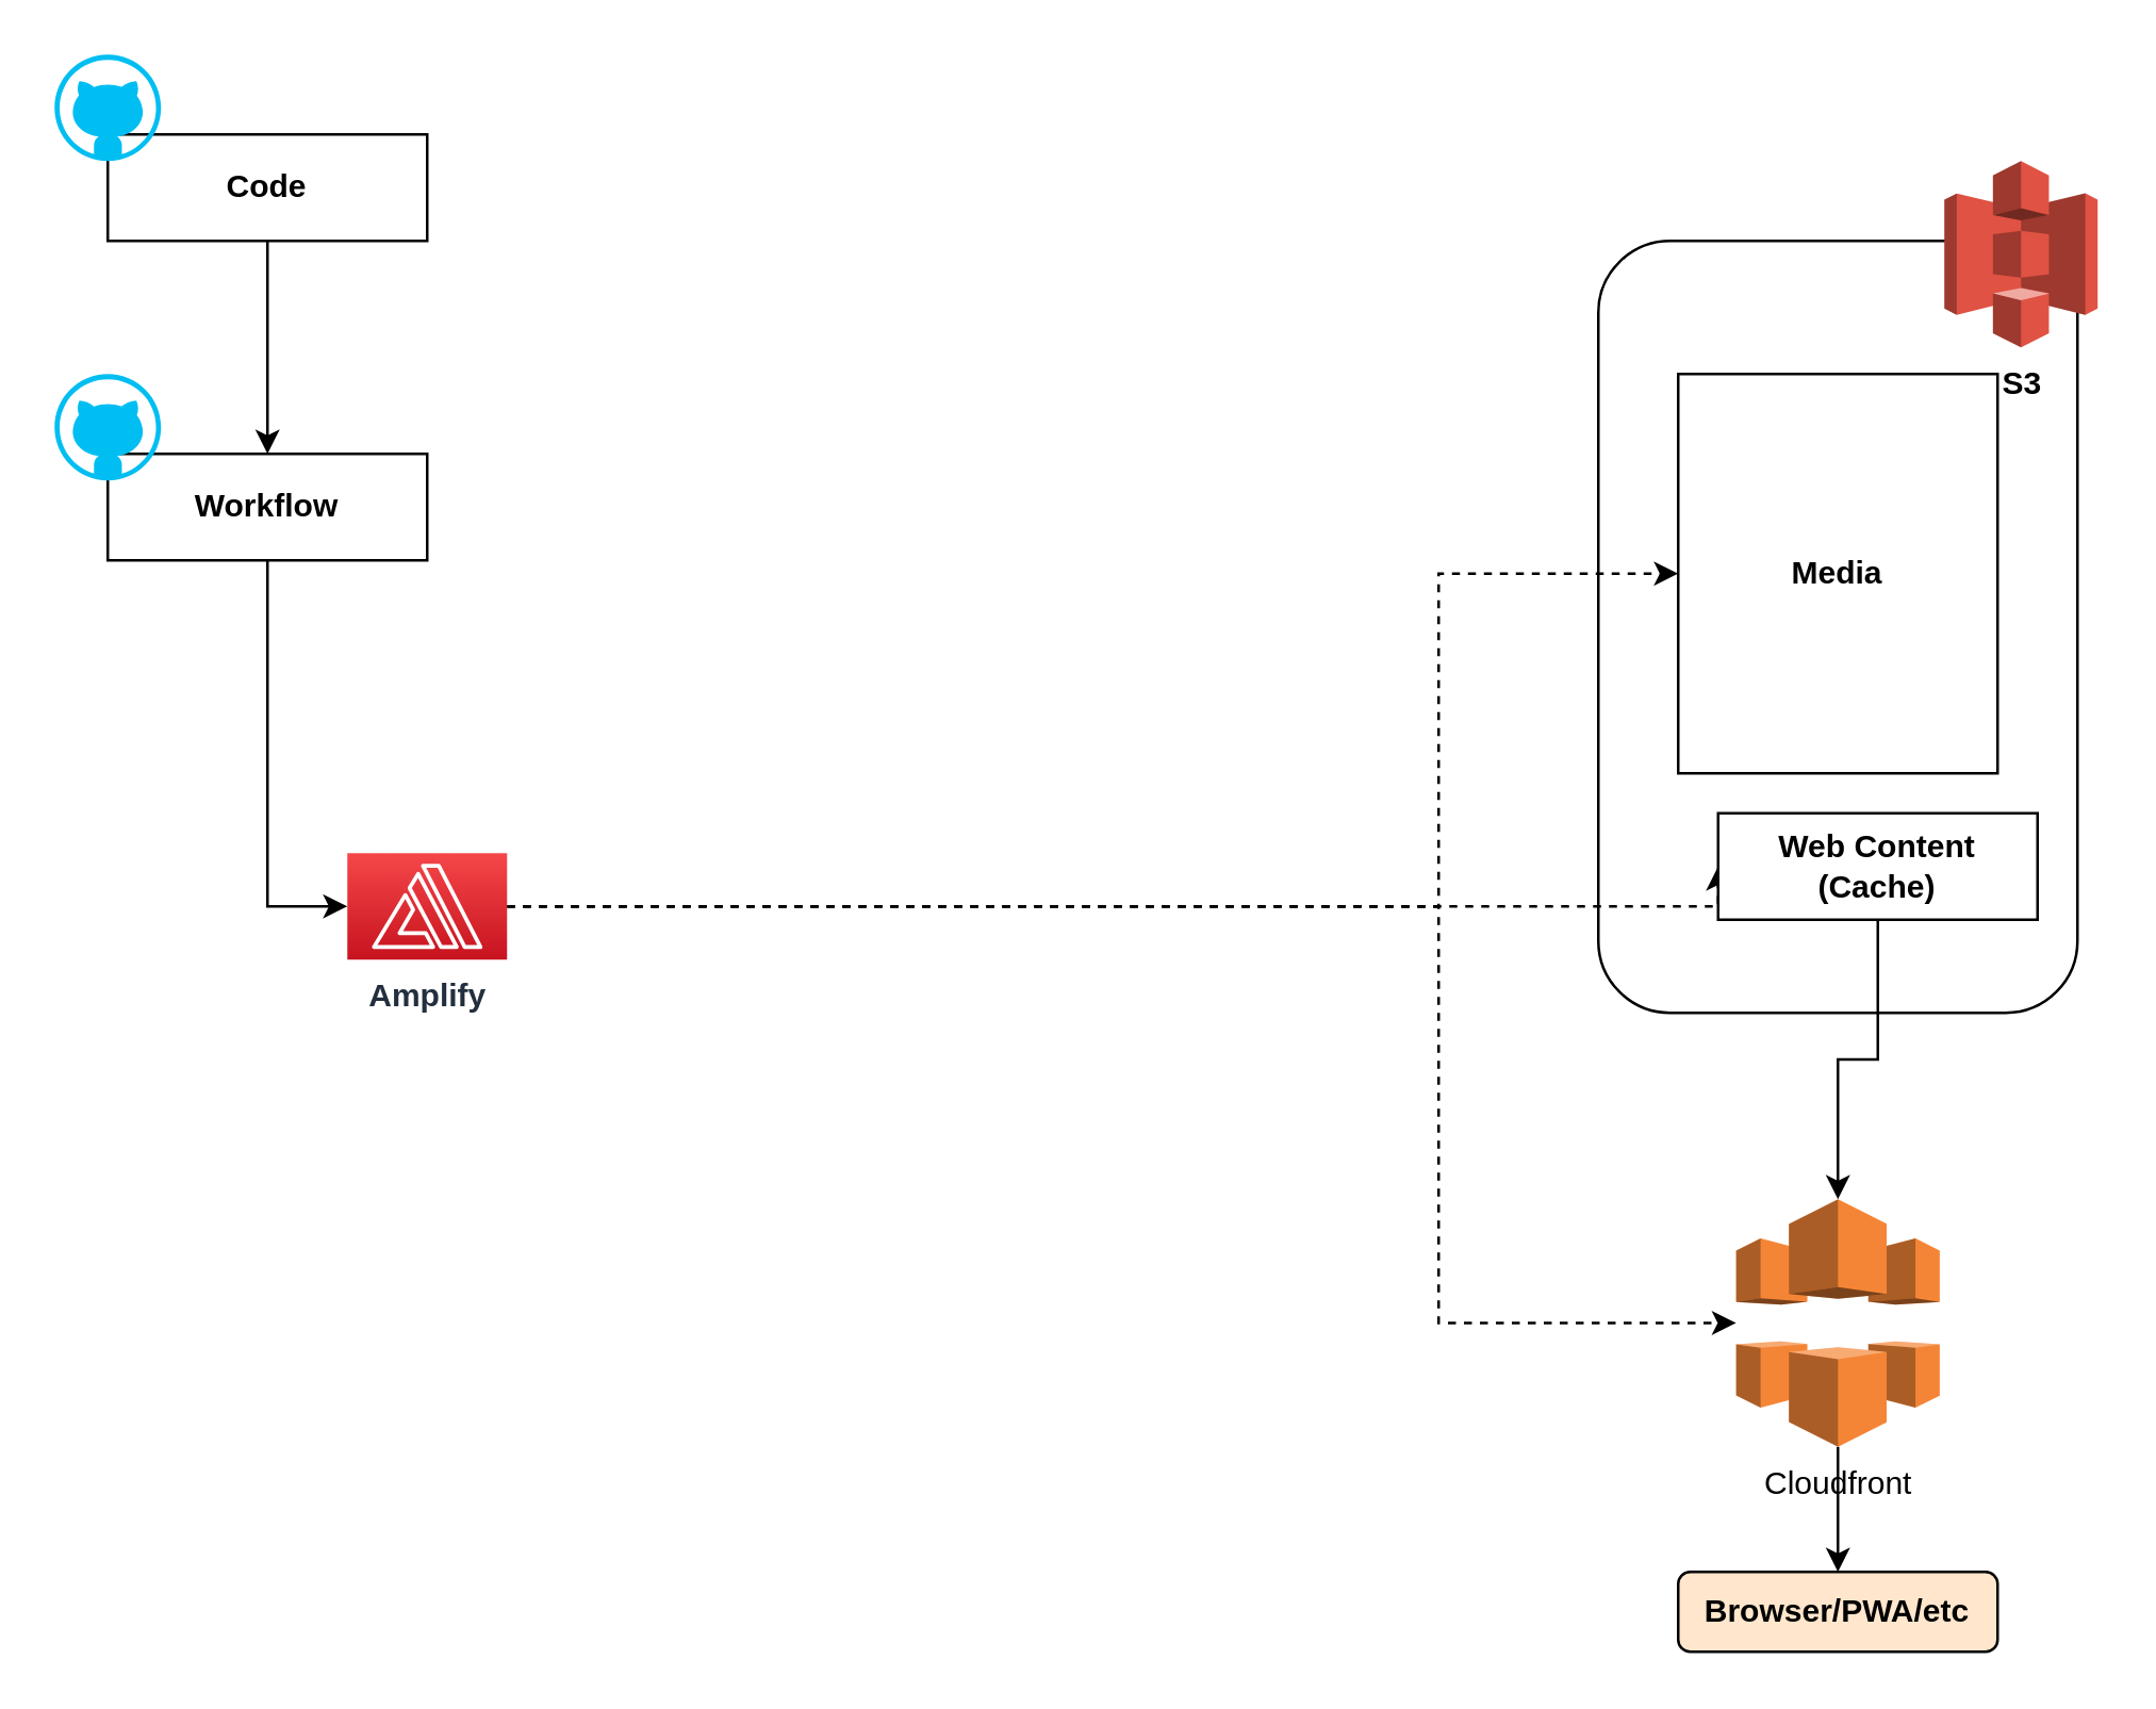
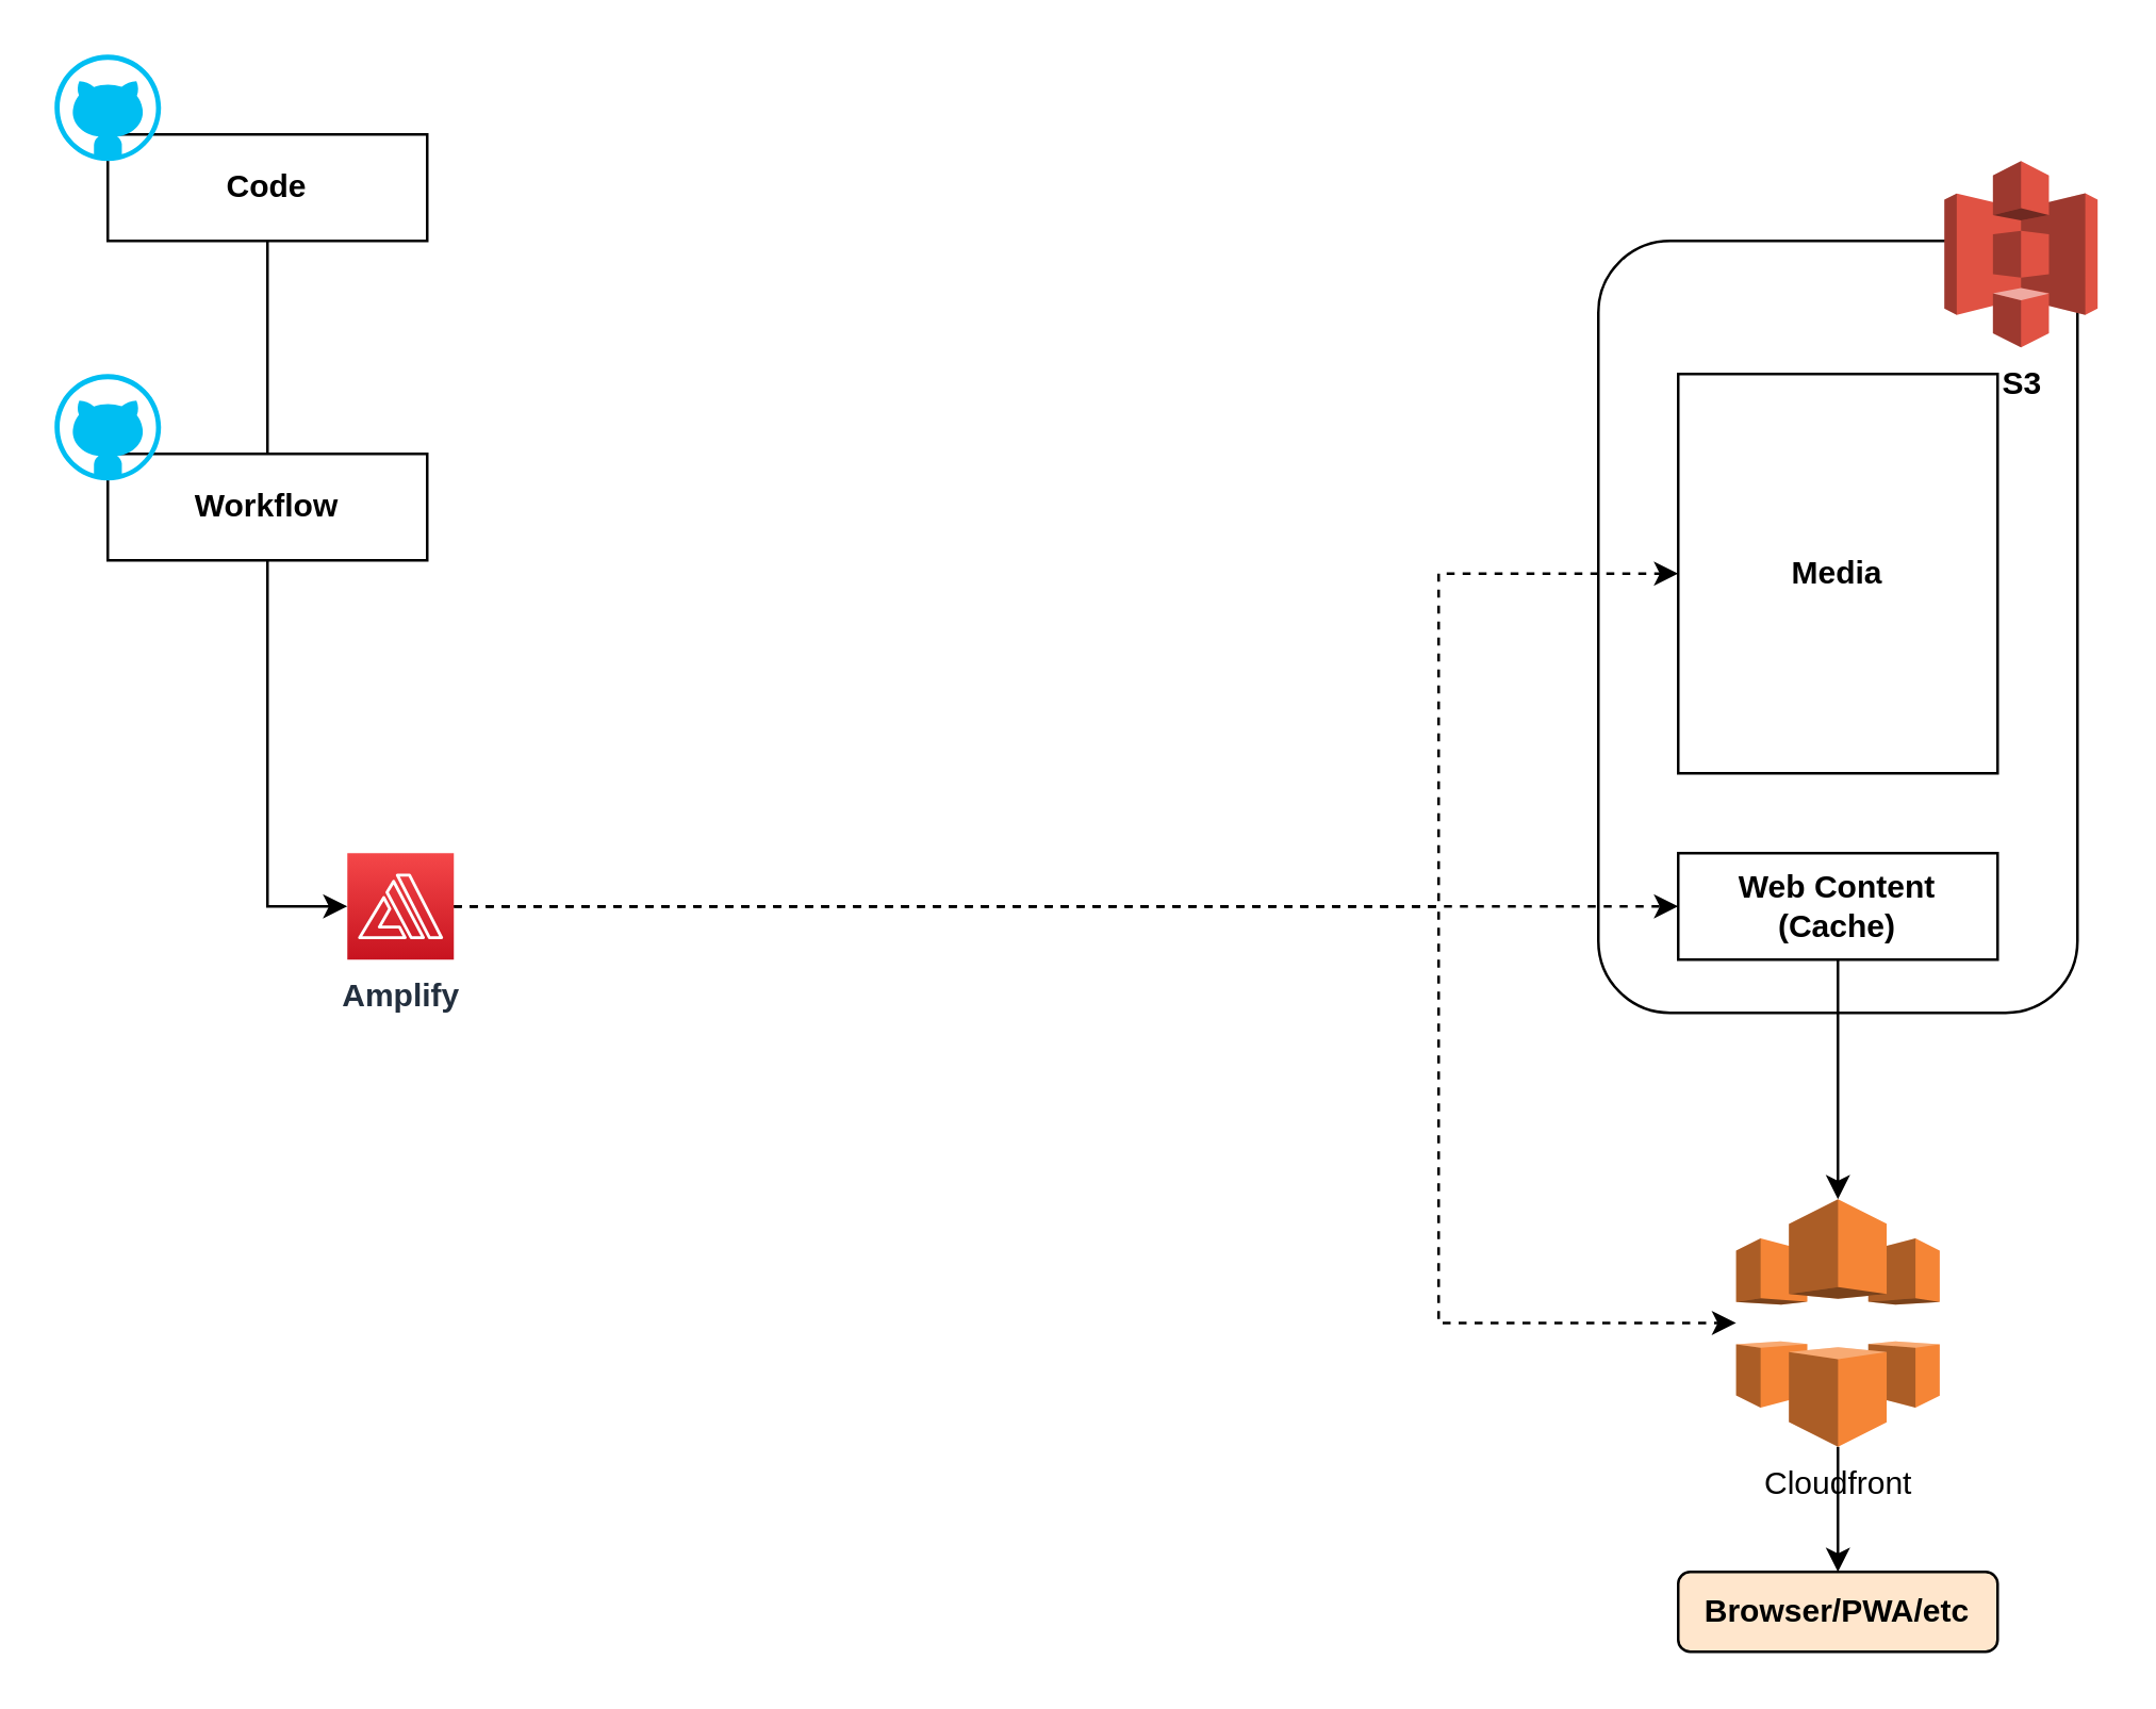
  <mxCell id="0" />
  <mxCell id="1" parent="0" />
  <mxCell id="2" value="" style="rounded=1;whiteSpace=wrap;html=1;" vertex="1" parent="1"><mxGeometry x="600" y="90" width="180" height="290" as="geometry" /></mxCell>
  <mxCell id="3" style="edgeStyle=orthogonalEdgeStyle;rounded=0;orthogonalLoop=1;jettySize=auto;html=1;exitX=0.5;exitY=1;exitDx=0;exitDy=0;entryX=0;entryY=0.5;entryDx=0;entryDy=0;entryPerimeter=0;startArrow=none;startFill=0;endArrow=classic;endFill=1;" edge="1" parent="1" source="4" target="8"><mxGeometry relative="1" as="geometry" /></mxCell>
  <mxCell id="4" value="Workflow" style="rounded=0;whiteSpace=wrap;html=1;fontStyle=1" vertex="1" parent="1"><mxGeometry x="40" y="170" width="120" height="40" as="geometry" /></mxCell>
  <mxCell id="5" style="edgeStyle=orthogonalEdgeStyle;rounded=0;orthogonalLoop=1;jettySize=auto;html=1;exitX=1;exitY=0.5;exitDx=0;exitDy=0;exitPerimeter=0;entryX=0;entryY=0.5;entryDx=0;entryDy=0;startArrow=none;startFill=0;endArrow=classic;endFill=1;dashed=1;" edge="1" parent="1" source="8" target="17"><mxGeometry relative="1" as="geometry"><Array as="points"><mxPoint x="540" y="340" /><mxPoint x="540" y="215" /></Array></mxGeometry></mxCell>
  <mxCell id="6" style="edgeStyle=orthogonalEdgeStyle;rounded=0;orthogonalLoop=1;jettySize=auto;html=1;exitX=1;exitY=0.5;exitDx=0;exitDy=0;exitPerimeter=0;entryX=0;entryY=0.5;entryDx=0;entryDy=0;dashed=1;startArrow=none;startFill=0;endArrow=classic;endFill=1;" edge="1" parent="1" source="8" target="12"><mxGeometry relative="1" as="geometry"><Array as="points"><mxPoint x="280" y="340" /><mxPoint x="280" y="340" /></Array></mxGeometry></mxCell>
  <mxCell id="7" style="edgeStyle=orthogonalEdgeStyle;rounded=0;orthogonalLoop=1;jettySize=auto;html=1;exitX=1;exitY=0.5;exitDx=0;exitDy=0;exitPerimeter=0;entryX=0;entryY=0.5;entryDx=0;entryDy=0;entryPerimeter=0;dashed=1;startArrow=none;startFill=0;endArrow=classic;endFill=1;" edge="1" parent="1" source="8" target="13"><mxGeometry relative="1" as="geometry"><Array as="points"><mxPoint x="540" y="340" /><mxPoint x="540" y="497" /></Array></mxGeometry></mxCell>
- <mxCell id="8" value="&lt;b&gt;Amplify&lt;/b&gt;" style="points=[[0,0,0],[0.25,0,0],[0.5,0,0],[0.75,0,0],[1,0,0],[0,1,0],[0.25,1,0],[0.5,1,0],[0.75,1,0],[1,1,0],[0,0.25,0],[0,0.5,0],[0,0.75,0],[1,0.25,0],[1,0.5,0],[1,0.75,0]];outlineConnect=0;fontColor=#232F3E;gradientColor=#F54749;gradientDirection=north;fillColor=#C7131F;strokeColor=#ffffff;dashed=0;verticalLabelPosition=bottom;verticalAlign=top;align=center;html=1;fontSize=12;fontStyle=0;aspect=fixed;shape=mxgraph.aws4.resourceIcon;resIcon=mxgraph.aws4.amplify;" vertex="1" parent="1"><mxGeometry x="130" y="320" width="60" height="40" as="geometry" /></mxCell>
+ <mxCell id="8" value="&lt;b&gt;Amplify&lt;/b&gt;" style="points=[[0,0,0],[0.25,0,0],[0.5,0,0],[0.75,0,0],[1,0,0],[0,1,0],[0.25,1,0],[0.5,1,0],[0.75,1,0],[1,1,0],[0,0.25,0],[0,0.5,0],[0,0.75,0],[1,0.25,0],[1,0.5,0],[1,0.75,0]];outlineConnect=0;fontColor=#232F3E;gradientColor=#F54749;gradientDirection=north;fillColor=#C7131F;strokeColor=#ffffff;dashed=0;verticalLabelPosition=bottom;verticalAlign=top;align=center;html=1;fontSize=12;fontStyle=0;aspect=fixed;shape=mxgraph.aws4.resourceIcon;resIcon=mxgraph.aws4.amplify;" vertex="1" parent="1"><mxGeometry x="130" y="320" width="40" height="40" as="geometry" /></mxCell>
  <mxCell id="9" style="edgeStyle=orthogonalEdgeStyle;rounded=0;orthogonalLoop=1;jettySize=auto;html=1;exitX=0.5;exitY=0;exitDx=0;exitDy=0;entryX=0.5;entryY=1;entryDx=0;entryDy=0;entryPerimeter=0;startArrow=classic;startFill=1;endArrow=none;endFill=0;" edge="1" parent="1" source="19" target="13"><mxGeometry relative="1" as="geometry"><mxPoint x="690" y="610" as="sourcePoint" /></mxGeometry></mxCell>
  <mxCell id="10" value="S3" style="outlineConnect=0;dashed=0;verticalLabelPosition=bottom;verticalAlign=top;align=center;html=1;shape=mxgraph.aws3.s3;fillColor=#E05243;gradientColor=none;fontStyle=1" vertex="1" parent="1"><mxGeometry x="730" y="60" width="57.58" height="70" as="geometry" /></mxCell>
  <mxCell id="11" style="edgeStyle=orthogonalEdgeStyle;rounded=0;orthogonalLoop=1;jettySize=auto;html=1;exitX=0.5;exitY=1;exitDx=0;exitDy=0;entryX=0.5;entryY=0;entryDx=0;entryDy=0;entryPerimeter=0;" edge="1" parent="1" source="12" target="13"><mxGeometry relative="1" as="geometry" /></mxCell>
- <mxCell id="12" value="Web Content (Cache)" style="rounded=0;whiteSpace=wrap;html=1;fontStyle=1" vertex="1" parent="1"><mxGeometry x="645" y="305" width="120" height="40" as="geometry" /></mxCell>
+ <mxCell id="12" value="Web Content (Cache)" style="rounded=0;whiteSpace=wrap;html=1;fontStyle=1" vertex="1" parent="1"><mxGeometry x="630" y="320" width="120" height="40" as="geometry" /></mxCell>
  <mxCell id="13" value="Cloudfront" style="outlineConnect=0;dashed=0;verticalLabelPosition=bottom;verticalAlign=top;align=center;html=1;shape=mxgraph.aws3.cloudfront;fillColor=#F58536;gradientColor=none;" vertex="1" parent="1"><mxGeometry x="651.75" y="450" width="76.5" height="93" as="geometry" /></mxCell>
- <mxCell id="14" style="edgeStyle=orthogonalEdgeStyle;rounded=0;orthogonalLoop=1;jettySize=auto;html=1;exitX=0.5;exitY=1;exitDx=0;exitDy=0;entryX=0.5;entryY=0;entryDx=0;entryDy=0;startArrow=none;startFill=0;endArrow=classic;endFill=1;" edge="1" parent="1" source="15" target="4"><mxGeometry relative="1" as="geometry" /></mxCell>
+ <mxCell id="14" style="edgeStyle=orthogonalEdgeStyle;rounded=0;orthogonalLoop=1;jettySize=auto;html=1;exitX=0.5;exitY=1;exitDx=0;exitDy=0;entryX=0.5;entryY=0;entryDx=0;entryDy=0;startArrow=none;startFill=0;endArrow=none;endFill=1;" edge="1" parent="1" source="15" target="4"><mxGeometry relative="1" as="geometry" /></mxCell>
  <mxCell id="15" value="Code" style="rounded=0;whiteSpace=wrap;html=1;fontStyle=1" vertex="1" parent="1"><mxGeometry x="40" y="50" width="120" height="40" as="geometry" /></mxCell>
  <mxCell id="16" value="" style="verticalLabelPosition=bottom;html=1;verticalAlign=top;align=center;strokeColor=none;fillColor=#00BEF2;shape=mxgraph.azure.github_code;pointerEvents=1;" vertex="1" parent="1"><mxGeometry x="20" y="20" width="40" height="40" as="geometry" /></mxCell>
  <mxCell id="17" value="Media" style="rounded=0;whiteSpace=wrap;html=1;fontStyle=1" vertex="1" parent="1"><mxGeometry x="630" y="140" width="120" height="150" as="geometry" /></mxCell>
  <mxCell id="18" value="" style="verticalLabelPosition=bottom;html=1;verticalAlign=top;align=center;strokeColor=none;fillColor=#00BEF2;shape=mxgraph.azure.github_code;pointerEvents=1;" vertex="1" parent="1"><mxGeometry x="20" y="140" width="40" height="40" as="geometry" /></mxCell>
  <mxCell id="19" value="Browser/PWA/etc" style="rounded=1;whiteSpace=wrap;html=1;fontStyle=1;fillColor=#ffe6cc;" vertex="1" parent="1"><mxGeometry x="630" y="590" width="120" height="30" as="geometry" /></mxCell>
